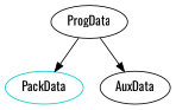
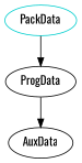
  digraph {
    fontname=Oswald
    node [fontname=Oswald]
    edge [fontname=Oswald]
    n1 [color=cyan3 label=PackData shape=oval]
    ProgData
    AuxData
-   ProgData -> n1
+   n1 -> ProgData
    ProgData -> AuxData
  }
